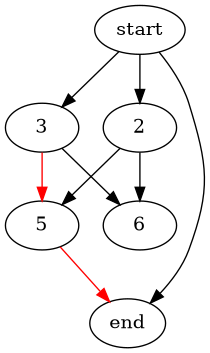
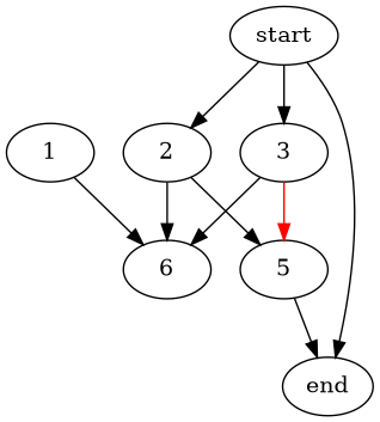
  digraph {
    n1 [label=6]
+   1
    2
    5
    3
    end
    start
+   1 -> n1
    2 -> n1
    2 -> 5
-   5 -> end [color=red]
+   5 -> end [color=black]
    3 -> n1
    3 -> 5 [color=red]
    start -> 2
    start -> 3 [color=black]
    start -> end
  }
